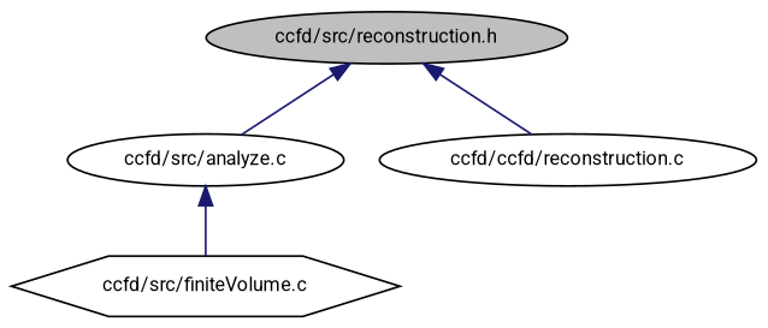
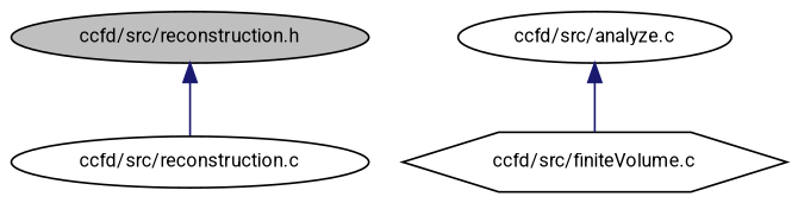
  digraph {
    fontname=Roboto
    node [color=black fillcolor=white fontname=Roboto fontsize=10 shape=ellipse style=filled]
    edge [color=midnightblue dir=back fontname=Roboto fontsize=10 labelfontname=Helvetica labelfontsize=10 style=solid]
    n1 [fillcolor=grey75 fontcolor=black height=0.2 label="ccfd/src/reconstruction.h" width=0.4]
    n2 [height=0.2 label="ccfd/src/analyze.c" width=0.4]
-   n3 [height=0.2 label="ccfd/ccfd/reconstruction.c" width=0.4]
+   n3 [height=0.2 label="ccfd/src/reconstruction.c" width=0.4]
    n4 [height=0.2 label="ccfd/src/finiteVolume.c" shape=hexagon width=0.4]
-   n1 -> n2
    n1 -> n3
    n2 -> n4
  }
